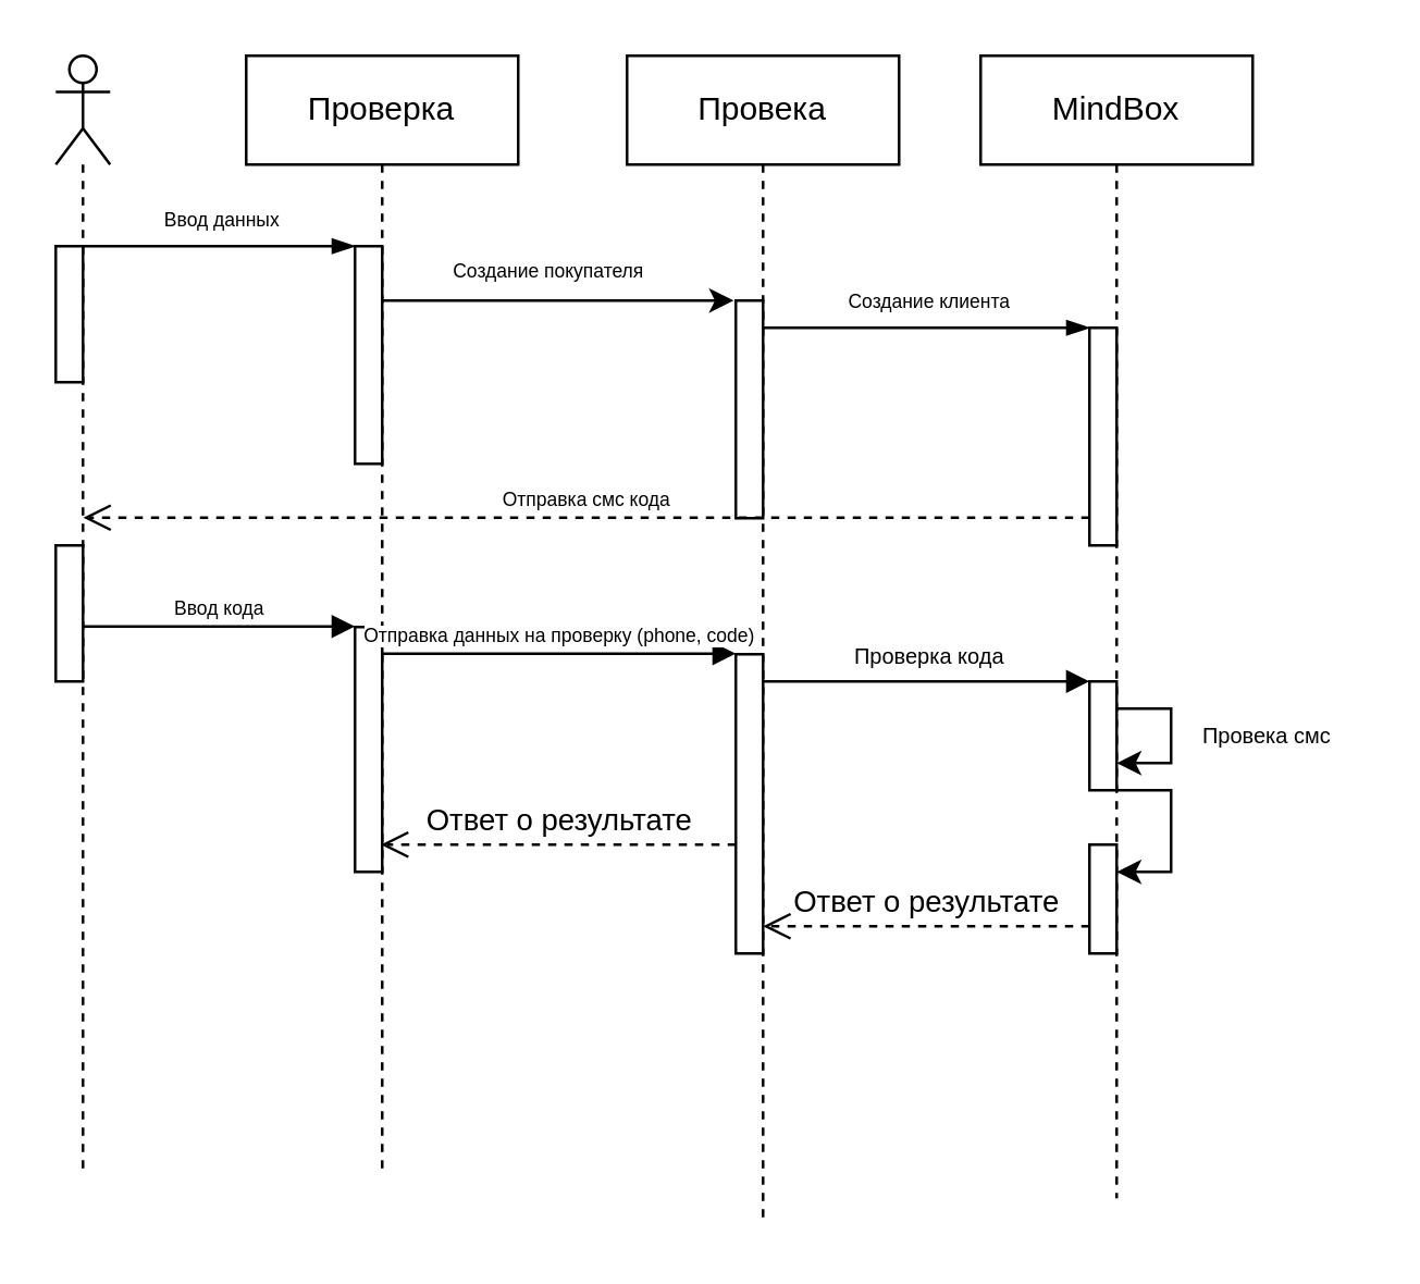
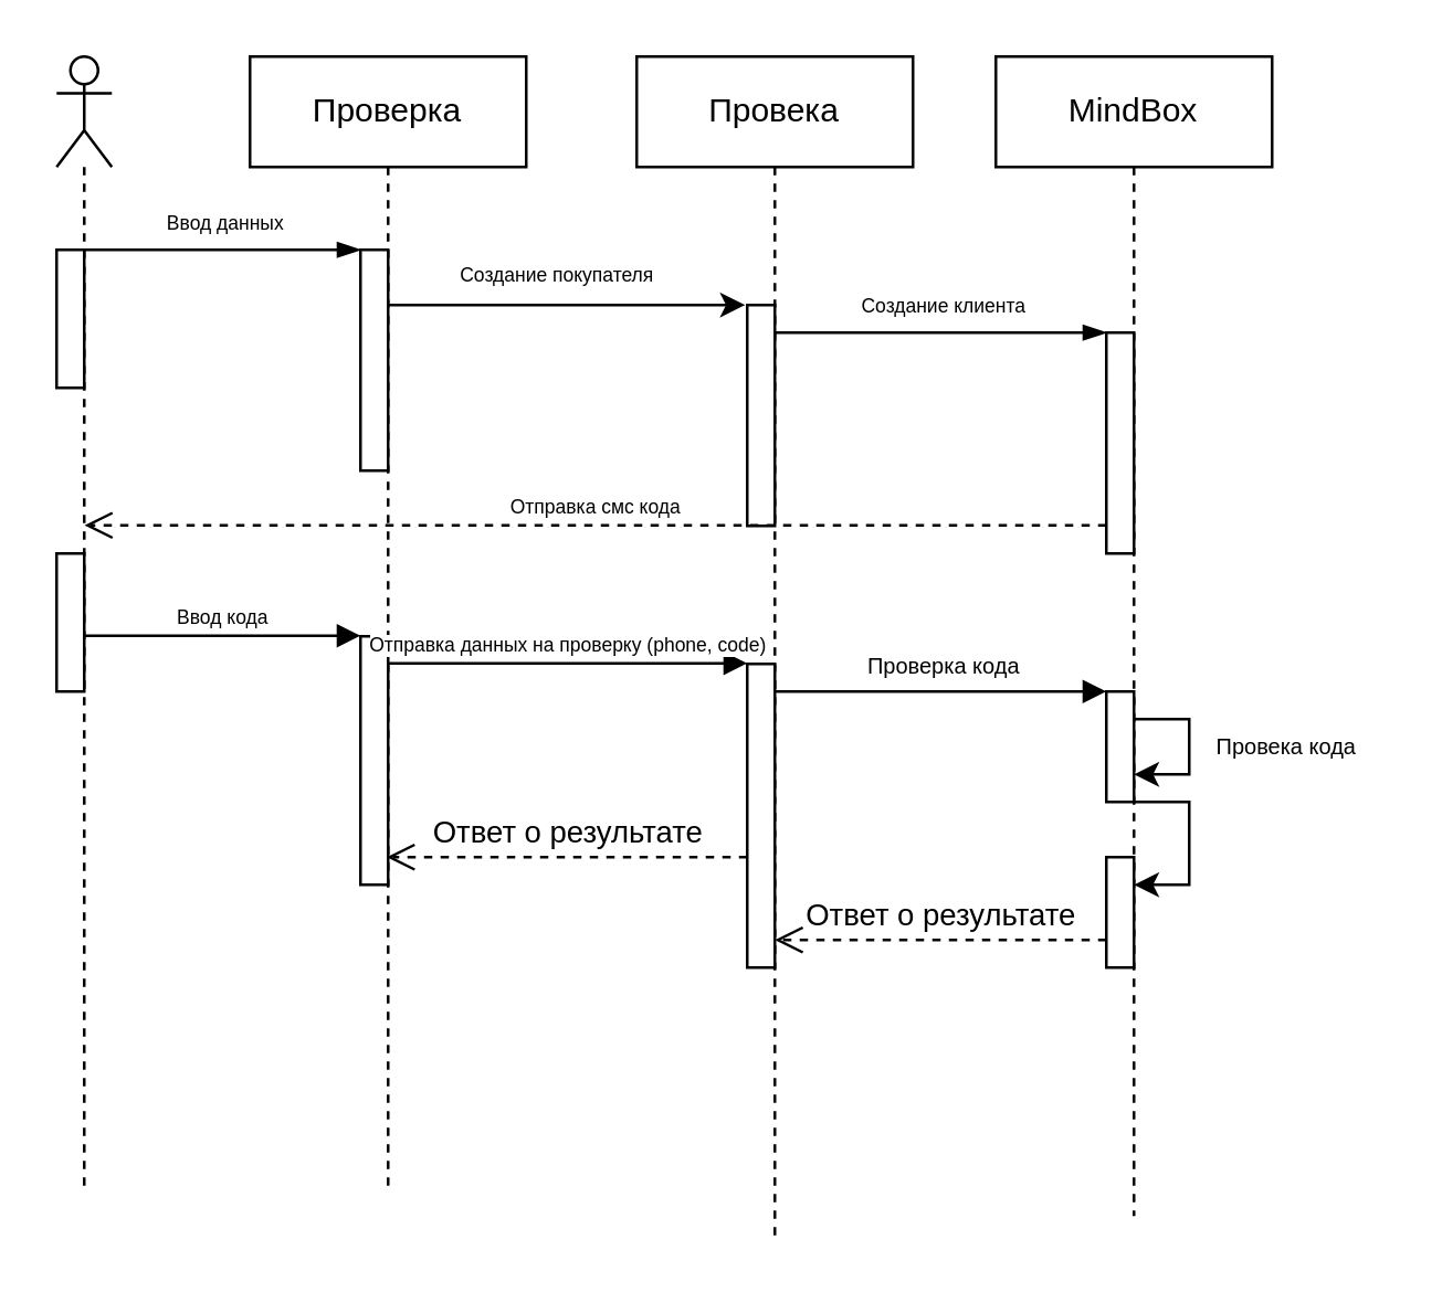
  <mxCell id="0" />
  <mxCell id="1" parent="0" />
  <mxCell id="2" value="" style="shape=umlLifeline;perimeter=lifelinePerimeter;whiteSpace=wrap;html=1;container=1;dropTarget=0;collapsible=0;recursiveResize=0;outlineConnect=0;portConstraint=eastwest;newEdgeStyle={&quot;curved&quot;:0,&quot;rounded&quot;:0};participant=umlActor;" vertex="1" parent="1"><mxGeometry x="20" y="20" width="20" height="410" as="geometry" /></mxCell>
  <mxCell id="3" value="" style="html=1;points=[[0,0,0,0,5],[0,1,0,0,-5],[1,0,0,0,5],[1,1,0,0,-5]];perimeter=orthogonalPerimeter;outlineConnect=0;targetShapes=umlLifeline;portConstraint=eastwest;newEdgeStyle={&quot;curved&quot;:0,&quot;rounded&quot;:0};" vertex="1" parent="2"><mxGeometry y="180" width="10" height="50" as="geometry" /></mxCell>
  <mxCell id="4" value="Провека" style="shape=umlLifeline;perimeter=lifelinePerimeter;whiteSpace=wrap;html=1;container=1;dropTarget=0;collapsible=0;recursiveResize=0;outlineConnect=0;portConstraint=eastwest;newEdgeStyle={&quot;curved&quot;:0,&quot;rounded&quot;:0};" vertex="1" parent="1"><mxGeometry x="230" y="20" width="100" height="430" as="geometry" /></mxCell>
  <mxCell id="5" value="" style="html=1;points=[[0,0,0,0,5],[0,1,0,0,-5],[1,0,0,0,5],[1,1,0,0,-5]];perimeter=orthogonalPerimeter;outlineConnect=0;targetShapes=umlLifeline;portConstraint=eastwest;newEdgeStyle={&quot;curved&quot;:0,&quot;rounded&quot;:0};" vertex="1" parent="4"><mxGeometry x="40" y="90" width="10" height="80" as="geometry" /></mxCell>
  <mxCell id="6" value="" style="html=1;points=[[0,0,0,0,5],[0,1,0,0,-5],[1,0,0,0,5],[1,1,0,0,-5]];perimeter=orthogonalPerimeter;outlineConnect=0;targetShapes=umlLifeline;portConstraint=eastwest;newEdgeStyle={&quot;curved&quot;:0,&quot;rounded&quot;:0};" vertex="1" parent="4"><mxGeometry x="40" y="220" width="10" height="110" as="geometry" /></mxCell>
  <mxCell id="7" value="Проверка" style="shape=umlLifeline;perimeter=lifelinePerimeter;whiteSpace=wrap;html=1;container=1;dropTarget=0;collapsible=0;recursiveResize=0;outlineConnect=0;portConstraint=eastwest;newEdgeStyle={&quot;curved&quot;:0,&quot;rounded&quot;:0};" vertex="1" parent="1"><mxGeometry x="90" y="20" width="100" height="410" as="geometry" /></mxCell>
  <mxCell id="8" value="" style="html=1;points=[[0,0,0,0,5],[0,1,0,0,-5],[1,0,0,0,5],[1,1,0,0,-5]];perimeter=orthogonalPerimeter;outlineConnect=0;targetShapes=umlLifeline;portConstraint=eastwest;newEdgeStyle={&quot;curved&quot;:0,&quot;rounded&quot;:0};" vertex="1" parent="7"><mxGeometry x="40" y="70" width="10" height="80" as="geometry" /></mxCell>
  <mxCell id="9" value="" style="html=1;points=[[0,0,0,0,5],[0,1,0,0,-5],[1,0,0,0,5],[1,1,0,0,-5]];perimeter=orthogonalPerimeter;outlineConnect=0;targetShapes=umlLifeline;portConstraint=eastwest;newEdgeStyle={&quot;curved&quot;:0,&quot;rounded&quot;:0};" vertex="1" parent="7"><mxGeometry x="40" y="210" width="10" height="90" as="geometry" /></mxCell>
  <mxCell id="10" value="MindBox" style="shape=umlLifeline;perimeter=lifelinePerimeter;whiteSpace=wrap;html=1;container=1;dropTarget=0;collapsible=0;recursiveResize=0;outlineConnect=0;portConstraint=eastwest;newEdgeStyle={&quot;curved&quot;:0,&quot;rounded&quot;:0};" vertex="1" parent="1"><mxGeometry x="360" y="20" width="100" height="420" as="geometry" /></mxCell>
  <mxCell id="11" value="" style="html=1;points=[[0,0,0,0,5],[0,1,0,0,-5],[1,0,0,0,5],[1,1,0,0,-5]];perimeter=orthogonalPerimeter;outlineConnect=0;targetShapes=umlLifeline;portConstraint=eastwest;newEdgeStyle={&quot;curved&quot;:0,&quot;rounded&quot;:0};" vertex="1" parent="10"><mxGeometry x="40" y="100" width="10" height="80" as="geometry" /></mxCell>
  <mxCell id="12" value="" style="html=1;points=[[0,0,0,0,5],[0,1,0,0,-5],[1,0,0,0,5],[1,1,0,0,-5]];perimeter=orthogonalPerimeter;outlineConnect=0;targetShapes=umlLifeline;portConstraint=eastwest;newEdgeStyle={&quot;curved&quot;:0,&quot;rounded&quot;:0};" vertex="1" parent="10"><mxGeometry x="40" y="230" width="10" height="40" as="geometry" /></mxCell>
  <mxCell id="13" style="edgeStyle=orthogonalEdgeStyle;rounded=0;orthogonalLoop=1;jettySize=auto;html=1;curved=0;" edge="1" parent="10" source="12" target="12"><mxGeometry relative="1" as="geometry" /></mxCell>
  <mxCell id="14" value="" style="html=1;points=[[0,0,0,0,5],[0,1,0,0,-5],[1,0,0,0,5],[1,1,0,0,-5]];perimeter=orthogonalPerimeter;outlineConnect=0;targetShapes=umlLifeline;portConstraint=eastwest;newEdgeStyle={&quot;curved&quot;:0,&quot;rounded&quot;:0};" vertex="1" parent="10"><mxGeometry x="40" y="290" width="10" height="40" as="geometry" /></mxCell>
  <mxCell id="15" style="edgeStyle=orthogonalEdgeStyle;rounded=0;orthogonalLoop=1;jettySize=auto;html=1;curved=0;" edge="1" parent="10" source="12" target="14"><mxGeometry relative="1" as="geometry"><Array as="points"><mxPoint x="70" y="270" /><mxPoint x="70" y="300" /></Array></mxGeometry></mxCell>
  <mxCell id="16" value="" style="html=1;points=[[0,0,0,0,5],[0,1,0,0,-5],[1,0,0,0,5],[1,1,0,0,-5]];perimeter=orthogonalPerimeter;outlineConnect=0;targetShapes=umlLifeline;portConstraint=eastwest;newEdgeStyle={&quot;curved&quot;:0,&quot;rounded&quot;:0};" vertex="1" parent="1"><mxGeometry x="20" y="90" width="10" height="50" as="geometry" /></mxCell>
  <mxCell id="17" value="" style="edgeStyle=elbowEdgeStyle;fontSize=12;html=1;endArrow=blockThin;endFill=1;rounded=0;" edge="1" parent="1"><mxGeometry width="160" relative="1" as="geometry"><mxPoint x="30" y="90" as="sourcePoint" /><mxPoint x="130" y="90" as="targetPoint" /></mxGeometry></mxCell>
  <mxCell id="18" value="Ввод данных" style="edgeLabel;html=1;align=center;verticalAlign=middle;resizable=0;points=[];fontSize=7;" vertex="1" connectable="0" parent="17"><mxGeometry x="-0.376" relative="1" as="geometry"><mxPoint x="19" y="-10" as="offset" /></mxGeometry></mxCell>
  <mxCell id="19" value="" style="endArrow=classic;html=1;rounded=0;" edge="1" parent="1" source="7"><mxGeometry width="50" height="50" relative="1" as="geometry"><mxPoint x="60" y="110" as="sourcePoint" /><mxPoint x="269.25" y="110" as="targetPoint" /></mxGeometry></mxCell>
  <mxCell id="20" value="Создание покупателя" style="edgeLabel;html=1;align=center;verticalAlign=middle;resizable=0;points=[];fontSize=7;" vertex="1" connectable="0" parent="19"><mxGeometry x="-0.06" y="1" relative="1" as="geometry"><mxPoint y="-10" as="offset" /></mxGeometry></mxCell>
  <mxCell id="21" value="" style="edgeStyle=elbowEdgeStyle;fontSize=12;html=1;endArrow=blockThin;endFill=1;rounded=0;" edge="1" parent="1"><mxGeometry width="160" relative="1" as="geometry"><mxPoint x="280" y="120" as="sourcePoint" /><mxPoint x="400" y="120" as="targetPoint" /></mxGeometry></mxCell>
  <mxCell id="22" value="Создание клиента" style="edgeLabel;html=1;align=center;verticalAlign=middle;resizable=0;points=[];fontSize=7;" vertex="1" connectable="0" parent="21"><mxGeometry x="0.554" relative="1" as="geometry"><mxPoint x="-33" y="-10" as="offset" /></mxGeometry></mxCell>
  <mxCell id="23" value="Отправка смс кода" style="html=1;verticalAlign=bottom;endArrow=open;dashed=1;endSize=8;curved=0;rounded=0;fontSize=7;" edge="1" parent="1"><mxGeometry relative="1" as="geometry"><mxPoint x="400" y="189.8" as="sourcePoint" /><mxPoint x="30.1" y="189.8" as="targetPoint" /></mxGeometry></mxCell>
  <mxCell id="24" value="Ввод кода" style="html=1;verticalAlign=bottom;endArrow=block;curved=0;rounded=0;fontSize=7;" edge="1" parent="1"><mxGeometry width="80" relative="1" as="geometry"><mxPoint x="30" y="229.8" as="sourcePoint" /><mxPoint x="130" y="229.8" as="targetPoint" /></mxGeometry></mxCell>
  <mxCell id="25" value="Отправка данных на проверку (phone, code)" style="html=1;verticalAlign=bottom;endArrow=block;curved=0;rounded=0;fontSize=7;" edge="1" parent="1"><mxGeometry width="80" relative="1" as="geometry"><mxPoint x="140" y="239.8" as="sourcePoint" /><mxPoint x="270" y="239.8" as="targetPoint" /></mxGeometry></mxCell>
  <mxCell id="26" value="" style="html=1;verticalAlign=bottom;endArrow=block;curved=0;rounded=0;" edge="1" parent="1" target="12"><mxGeometry width="80" relative="1" as="geometry"><mxPoint x="280" y="250" as="sourcePoint" /><mxPoint x="360" y="250" as="targetPoint" /></mxGeometry></mxCell>
  <mxCell id="27" value="Проверка кода" style="edgeLabel;html=1;align=center;verticalAlign=middle;resizable=0;points=[];fontSize=8;" vertex="1" connectable="0" parent="26"><mxGeometry x="-0.273" y="-2" relative="1" as="geometry"><mxPoint x="16" y="-12" as="offset" /></mxGeometry></mxCell>
- <mxCell id="28" value="Провека смс" style="text;html=1;align=center;verticalAlign=middle;resizable=0;points=[];autosize=1;strokeColor=none;fillColor=none;fontSize=8;" vertex="1" parent="1"><mxGeometry x="430" y="260" width="70" height="20" as="geometry" /></mxCell>
+ <mxCell id="28" value="Провека кода" style="text;html=1;align=center;verticalAlign=middle;resizable=0;points=[];autosize=1;strokeColor=none;fillColor=none;fontSize=8;" vertex="1" parent="1"><mxGeometry x="430" y="260" width="70" height="20" as="geometry" /></mxCell>
  <mxCell id="29" value="Ответ о результате" style="html=1;verticalAlign=bottom;endArrow=open;dashed=1;endSize=8;curved=0;rounded=0;" edge="1" parent="1" target="6"><mxGeometry relative="1" as="geometry"><mxPoint x="400" y="340" as="sourcePoint" /><mxPoint x="320" y="340" as="targetPoint" /></mxGeometry></mxCell>
  <mxCell id="30" value="Ответ о результате" style="html=1;verticalAlign=bottom;endArrow=open;dashed=1;endSize=8;curved=0;rounded=0;" edge="1" parent="1" target="7"><mxGeometry relative="1" as="geometry"><mxPoint x="270" y="310" as="sourcePoint" /><mxPoint x="190" y="310" as="targetPoint" /></mxGeometry></mxCell>
